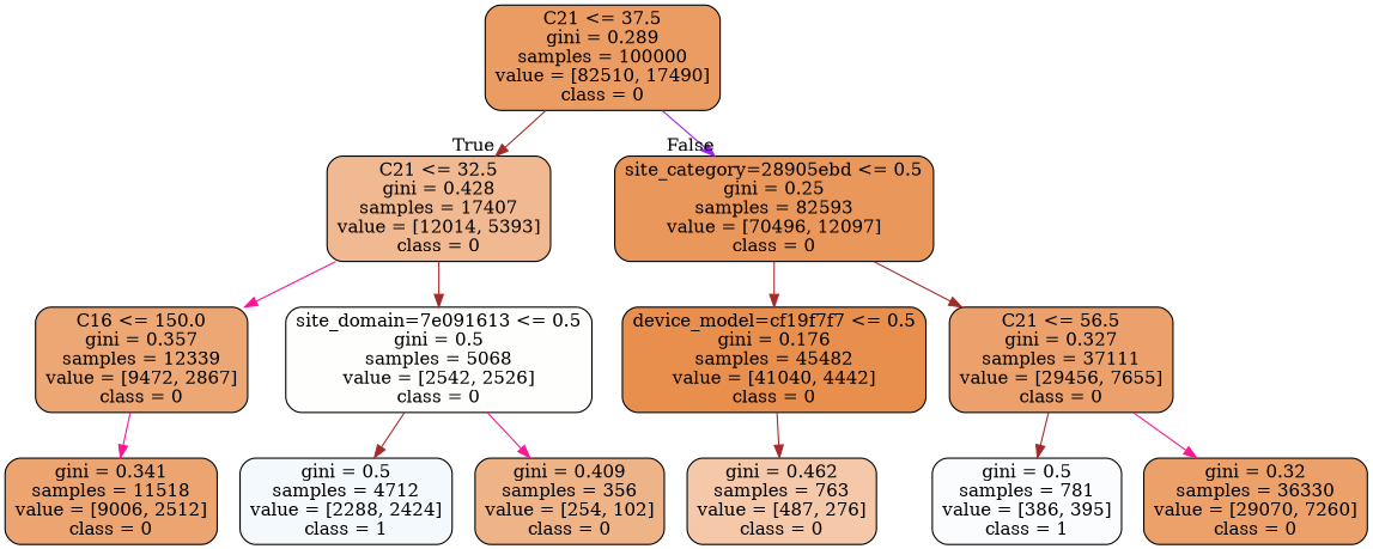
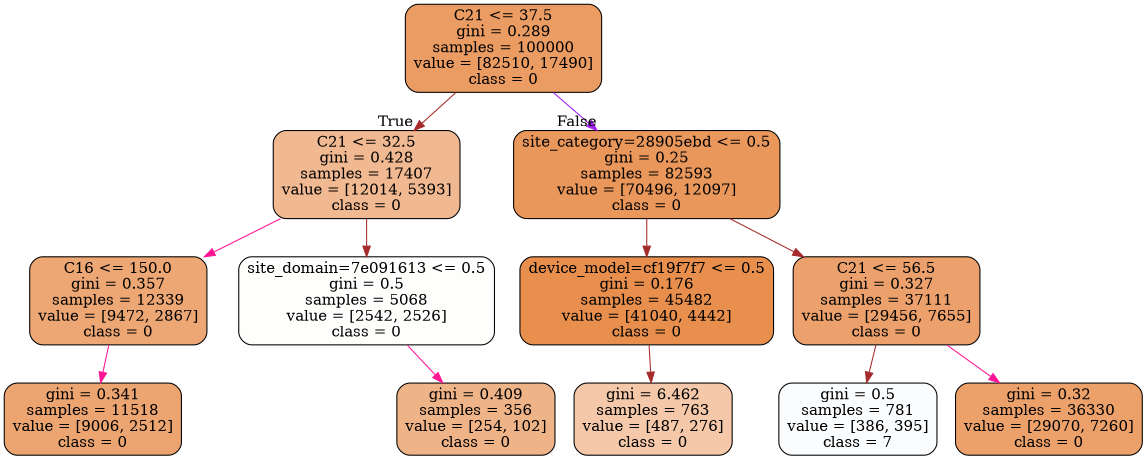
  digraph {
    fontname="DejaVu Serif"
    node [color=black fontname="DejaVu Serif" shape=box style="filled, rounded"]
    edge [color=brown fontname="DejaVu Serif"]
    n1 [fillcolor="#e58139c9" label="C21 <= 37.5\ngini = 0.289\nsamples = 100000\nvalue = [82510, 17490]\nclass = 0"]
    n2 [fillcolor="#e581398d" label="C21 <= 32.5\ngini = 0.428\nsamples = 17407\nvalue = [12014, 5393]\nclass = 0"]
    n3 [fillcolor="#e58139d3" label="site_category=28905ebd <= 0.5\ngini = 0.25\nsamples = 82593\nvalue = [70496, 12097]\nclass = 0"]
    n4 [fillcolor="#e58139b2" label="C16 <= 150.0\ngini = 0.357\nsamples = 12339\nvalue = [9472, 2867]\nclass = 0"]
    n5 [fillcolor="#e5813902" label="site_domain=7e091613 <= 0.5\ngini = 0.5\nsamples = 5068\nvalue = [2542, 2526]\nclass = 0"]
    n6 [fillcolor="#e58139e3" label="device_model=cf19f7f7 <= 0.5\ngini = 0.176\nsamples = 45482\nvalue = [41040, 4442]\nclass = 0"]
    n7 [fillcolor="#e58139bd" label="C21 <= 56.5\ngini = 0.327\nsamples = 37111\nvalue = [29456, 7655]\nclass = 0"]
    n8 [fillcolor="#e58139b8" label="gini = 0.341\nsamples = 11518\nvalue = [9006, 2512]\nclass = 0"]
-   n9 [fillcolor="#399de50e" label="gini = 0.5\nsamples = 4712\nvalue = [2288, 2424]\nclass = 1"]
    n10 [fillcolor="#e5813999" label="gini = 0.409\nsamples = 356\nvalue = [254, 102]\nclass = 0"]
-   n11 [fillcolor="#e581396e" label="gini = 0.462\nsamples = 763\nvalue = [487, 276]\nclass = 0"]
-   n12 [fillcolor="#399de506" label="gini = 0.5\nsamples = 781\nvalue = [386, 395]\nclass = 1"]
+   n11 [fillcolor="#e581396e" label="gini = 6.462\nsamples = 763\nvalue = [487, 276]\nclass = 0"]
+   n12 [fillcolor="#399de506" label="gini = 0.5\nsamples = 781\nvalue = [386, 395]\nclass = 7"]
    n13 [fillcolor="#e58139bf" label="gini = 0.32\nsamples = 36330\nvalue = [29070, 7260]\nclass = 0"]
    n1 -> n2 [headlabel=True labelangle=45 labeldistance=2.5]
    n1 -> n3 [color=purple headlabel=False labelangle=-45 labeldistance=2.5]
    n2 -> n4 [color=deeppink]
    n2 -> n5
    n3 -> n6
    n3 -> n7
    n4 -> n8 [color=deeppink]
-   n5 -> n9
    n5 -> n10 [color=deeppink]
    n6 -> n11
    n7 -> n12
    n7 -> n13 [color=deeppink]
  }
